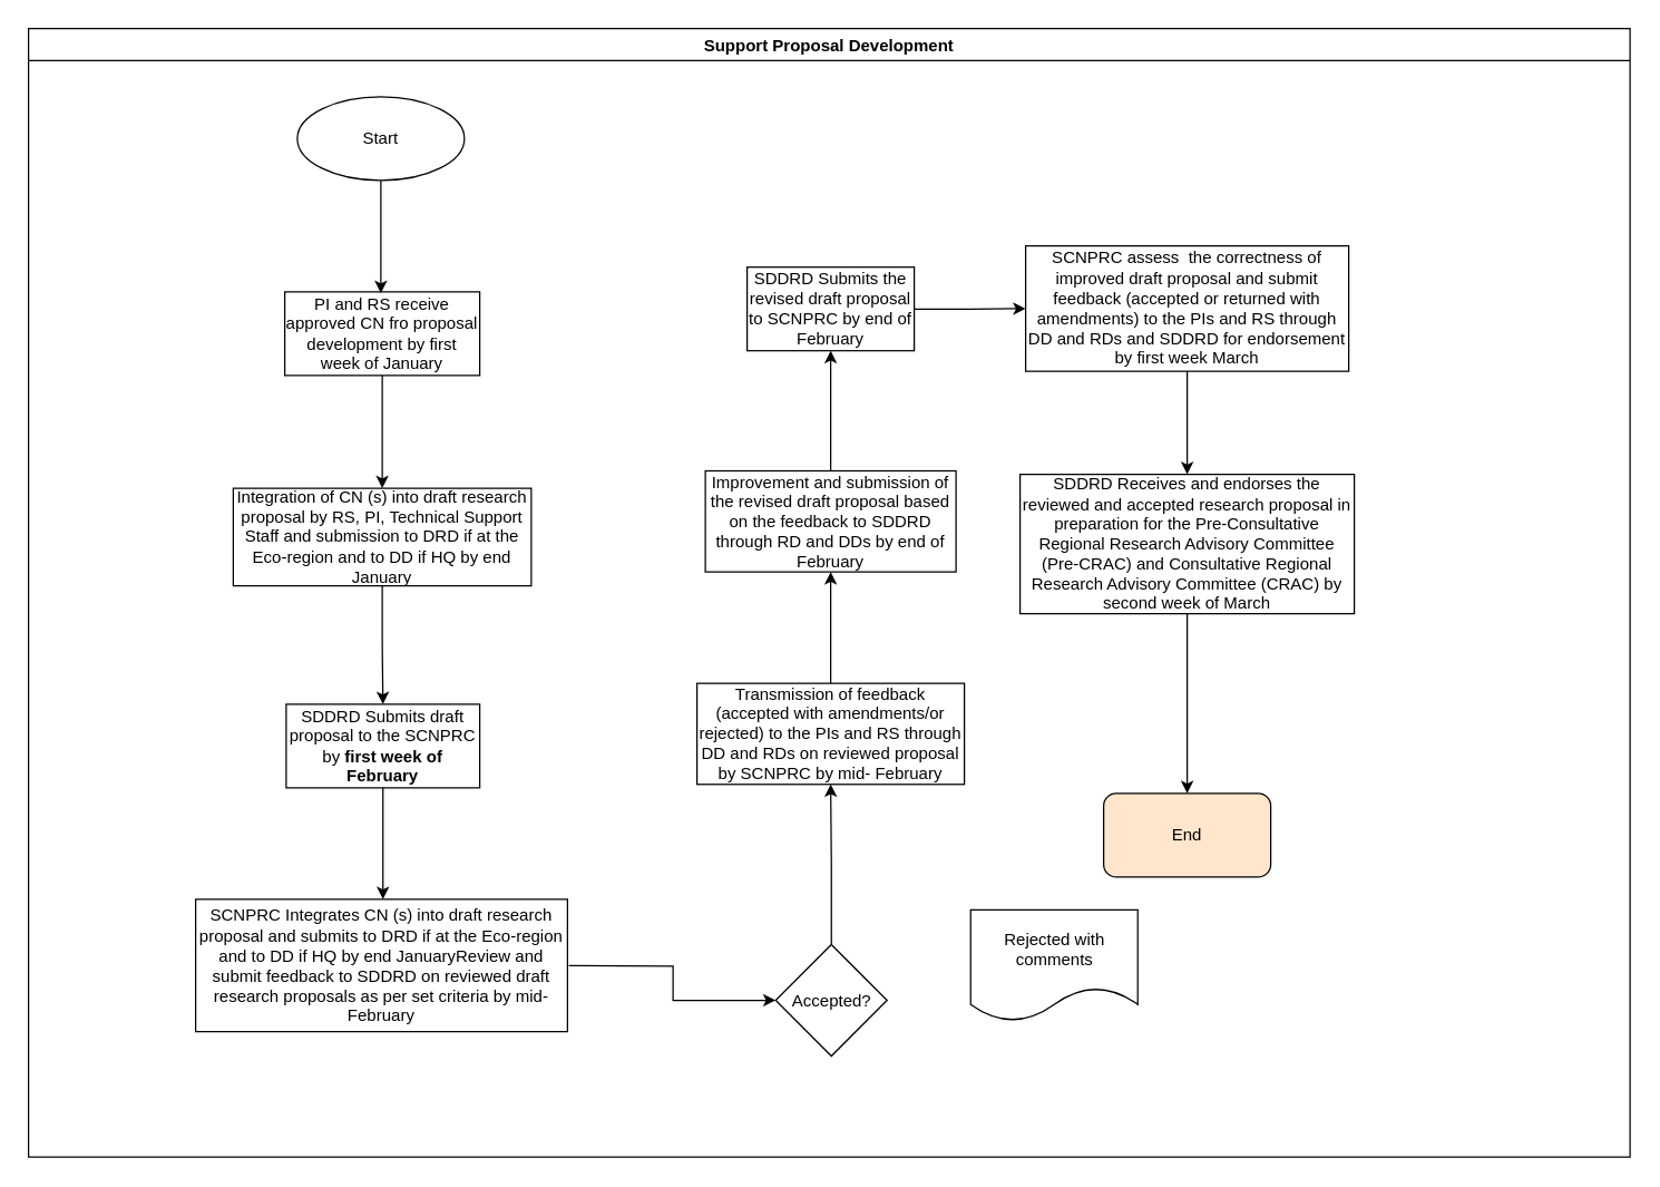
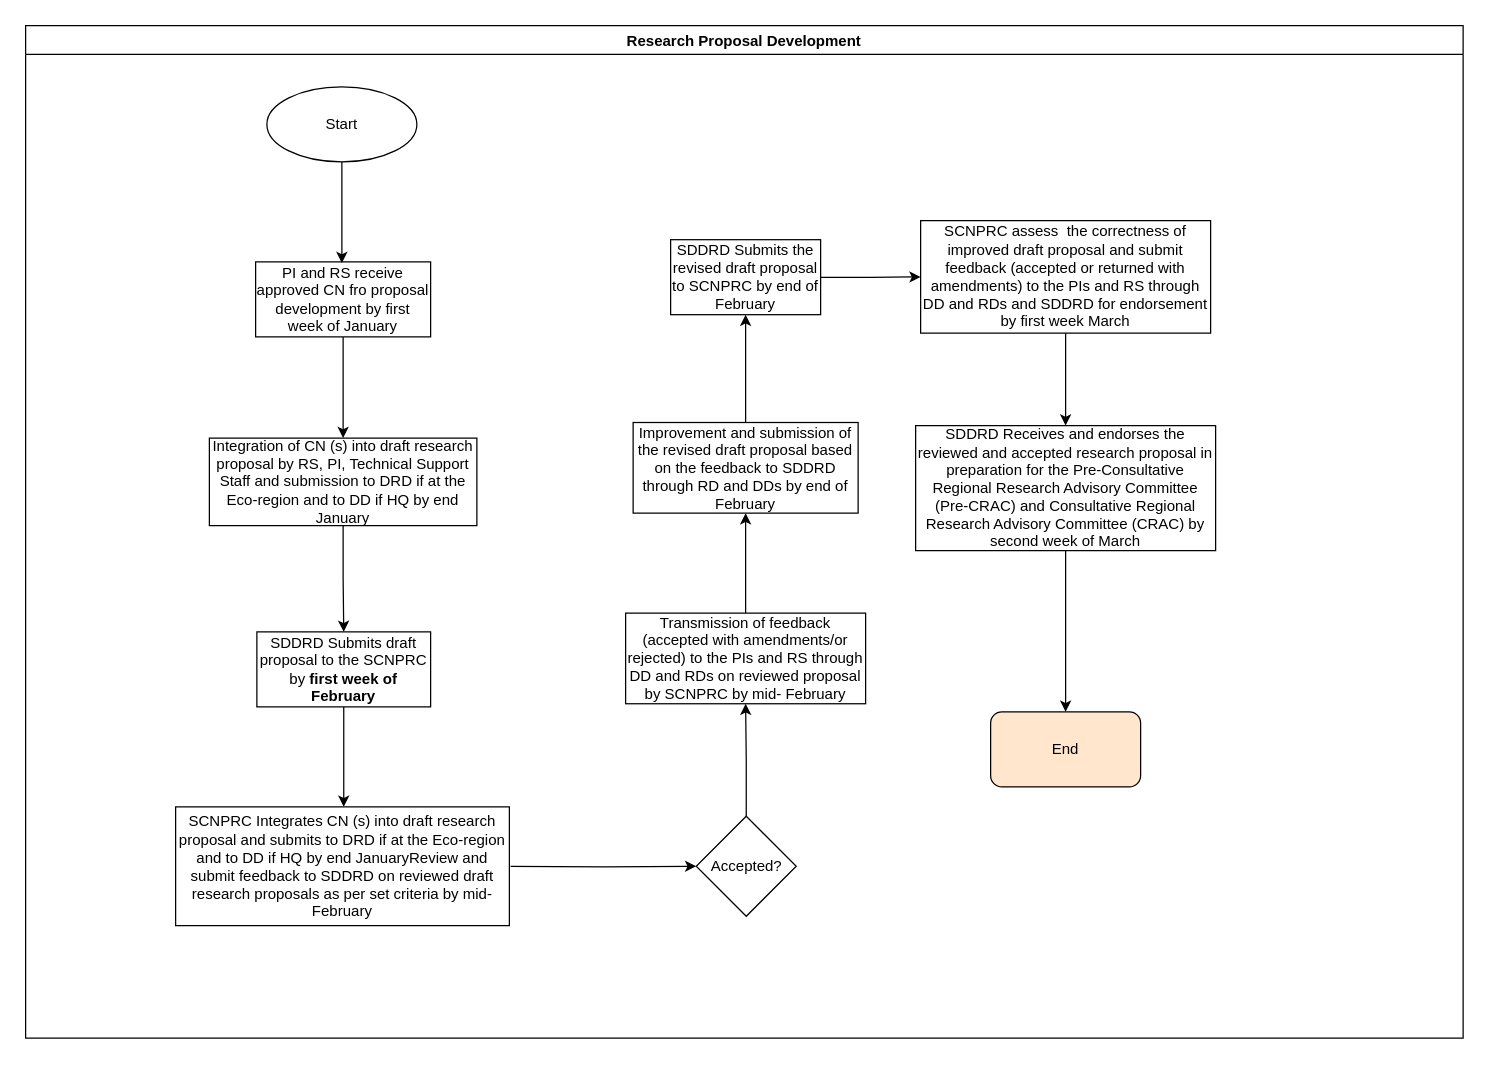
  <mxCell id="0" />
  <mxCell id="1" parent="0" />
- <mxCell id="2" value="Support Proposal Development" style="swimlane;" parent="1" vertex="1"><mxGeometry x="20" y="20" width="1150" height="810" as="geometry" /></mxCell>
+ <mxCell id="2" value="Research Proposal Development" style="swimlane;" parent="1" vertex="1"><mxGeometry x="20" y="20" width="1150" height="810" as="geometry" /></mxCell>
  <mxCell id="3" value="Start" style="ellipse;whiteSpace=wrap;html=1;" parent="2" vertex="1"><mxGeometry x="193" y="49" width="120" height="60" as="geometry" /></mxCell>
  <mxCell id="4" value="PI and RS receive approved CN fro proposal development by first week of January" style="rounded=0;whiteSpace=wrap;html=1;" parent="2" vertex="1"><mxGeometry x="184" y="189" width="140" height="60" as="geometry" /></mxCell>
  <mxCell id="5" value="End" style="rounded=1;whiteSpace=wrap;html=1;fillColor=#ffe6cc;" parent="2" vertex="1"><mxGeometry x="772" y="549" width="120" height="60" as="geometry" /></mxCell>
  <mxCell id="6" value="" style="edgeStyle=orthogonalEdgeStyle;rounded=0;orthogonalLoop=1;jettySize=auto;html=1;" parent="1" source="3" edge="1"><mxGeometry relative="1" as="geometry"><mxPoint x="273" y="210" as="targetPoint" /></mxGeometry></mxCell>
  <mxCell id="7" value="" style="edgeStyle=orthogonalEdgeStyle;rounded=0;orthogonalLoop=1;jettySize=auto;html=1;" parent="1" source="8" target="11" edge="1"><mxGeometry relative="1" as="geometry" /></mxCell>
  <mxCell id="8" value="Integration of CN (s) into draft research proposal by RS, PI, Technical Support Staff and submission to DRD if at the Eco-region and to DD if HQ by end January" style="whiteSpace=wrap;html=1;rounded=0;" parent="1" vertex="1"><mxGeometry x="167" y="350" width="214" height="70" as="geometry" /></mxCell>
  <mxCell id="9" value="" style="edgeStyle=orthogonalEdgeStyle;rounded=0;orthogonalLoop=1;jettySize=auto;html=1;" parent="1" source="4" target="8" edge="1"><mxGeometry relative="1" as="geometry" /></mxCell>
  <mxCell id="10" value="" style="edgeStyle=orthogonalEdgeStyle;rounded=0;orthogonalLoop=1;jettySize=auto;html=1;" parent="1" source="11" edge="1"><mxGeometry relative="1" as="geometry"><mxPoint x="274.5" y="645" as="targetPoint" /></mxGeometry></mxCell>
  <mxCell id="11" value="SDDRD Submits draft proposal to the SCNPRC by &lt;b&gt;first week of&lt;br/&gt;February&lt;/b&gt;&lt;br/&gt;" style="whiteSpace=wrap;html=1;rounded=0;" parent="1" vertex="1"><mxGeometry x="205" y="505" width="139" height="60" as="geometry" /></mxCell>
  <mxCell id="12" value="" style="edgeStyle=orthogonalEdgeStyle;rounded=0;orthogonalLoop=1;jettySize=auto;html=1;" parent="1" target="15" edge="1"><mxGeometry relative="1" as="geometry"><mxPoint x="408" y="692.5" as="sourcePoint" /></mxGeometry></mxCell>
  <mxCell id="13" value="SCNPRC Integrates CN (s) into draft research proposal and submits to DRD if at the Eco-region and to DD if HQ by end JanuaryReview and submit feedback to SDDRD on reviewed draft research proposals as per set criteria by mid-February" style="whiteSpace=wrap;html=1;rounded=0;" parent="1" vertex="1"><mxGeometry x="140" y="645" width="267" height="95" as="geometry" /></mxCell>
  <mxCell id="14" value="" style="edgeStyle=orthogonalEdgeStyle;rounded=0;orthogonalLoop=1;jettySize=auto;html=1;" parent="1" source="15" target="18" edge="1"><mxGeometry relative="1" as="geometry" /></mxCell>
- <mxCell id="15" value="Accepted?" style="rhombus;whiteSpace=wrap;html=1;rounded=0;" parent="1" vertex="1"><mxGeometry x="556.5" y="677.5" width="80" height="80" as="geometry" /></mxCell>
- <mxCell id="16" value="Rejected with comments" style="shape=document;whiteSpace=wrap;html=1;boundedLbl=1;rounded=0;" parent="1" vertex="1"><mxGeometry x="696.5" y="652.5" width="120" height="80" as="geometry" /></mxCell>
+ <mxCell id="15" value="Accepted?" style="rhombus;whiteSpace=wrap;html=1;rounded=0;" parent="1" vertex="1"><mxGeometry x="556.5" y="652.5" width="80" height="80" as="geometry" /></mxCell>
  <mxCell id="17" value="" style="edgeStyle=orthogonalEdgeStyle;rounded=0;orthogonalLoop=1;jettySize=auto;html=1;" parent="1" source="18" target="20" edge="1"><mxGeometry relative="1" as="geometry" /></mxCell>
  <mxCell id="18" value="Transmission of feedback (accepted with amendments/or rejected) to the PIs and RS through DD and RDs on reviewed proposal by SCNPRC by mid- February" style="whiteSpace=wrap;html=1;rounded=0;" parent="1" vertex="1"><mxGeometry x="500" y="490" width="192" height="72.5" as="geometry" /></mxCell>
  <mxCell id="19" value="" style="edgeStyle=orthogonalEdgeStyle;rounded=0;orthogonalLoop=1;jettySize=auto;html=1;" parent="1" source="20" target="22" edge="1"><mxGeometry relative="1" as="geometry" /></mxCell>
  <mxCell id="20" value="Improvement and submission of the revised draft proposal based on the feedback to SDDRD through RD and DDs by end of February " style="whiteSpace=wrap;html=1;rounded=0;" parent="1" vertex="1"><mxGeometry x="506" y="337.5" width="180" height="72.5" as="geometry" /></mxCell>
  <mxCell id="21" value="" style="edgeStyle=orthogonalEdgeStyle;rounded=0;orthogonalLoop=1;jettySize=auto;html=1;" parent="1" source="22" target="24" edge="1"><mxGeometry relative="1" as="geometry" /></mxCell>
  <mxCell id="22" value="SDDRD Submits the revised draft proposal to SCNPRC by end of February" style="whiteSpace=wrap;html=1;rounded=0;" parent="1" vertex="1"><mxGeometry x="536" y="191.25" width="120" height="60" as="geometry" /></mxCell>
  <mxCell id="23" value="" style="edgeStyle=orthogonalEdgeStyle;rounded=0;orthogonalLoop=1;jettySize=auto;html=1;" parent="1" source="24" target="26" edge="1"><mxGeometry relative="1" as="geometry" /></mxCell>
  <mxCell id="24" value="SCNPRC assess&amp;nbsp; the correctness of improved draft proposal and submit feedback (accepted or returned with amendments) to the PIs and RS through DD and RDs and SDDRD for endorsement by first week March" style="whiteSpace=wrap;html=1;rounded=0;" parent="1" vertex="1"><mxGeometry x="736" y="176" width="232" height="90" as="geometry" /></mxCell>
  <mxCell id="25" value="" style="edgeStyle=orthogonalEdgeStyle;rounded=0;orthogonalLoop=1;jettySize=auto;html=1;entryX=0.5;entryY=0;entryDx=0;entryDy=0;" parent="1" source="26" target="5" edge="1"><mxGeometry relative="1" as="geometry"><mxPoint x="852" y="540" as="targetPoint" /></mxGeometry></mxCell>
  <mxCell id="26" value="SDDRD Receives and endorses the reviewed and accepted research proposal in preparation for the Pre-Consultative Regional Research Advisory Committee (Pre-CRAC) and Consultative Regional Research Advisory Committee (CRAC) by second week of March" style="whiteSpace=wrap;html=1;rounded=0;" parent="1" vertex="1"><mxGeometry x="732" y="340" width="240" height="100" as="geometry" /></mxCell>
